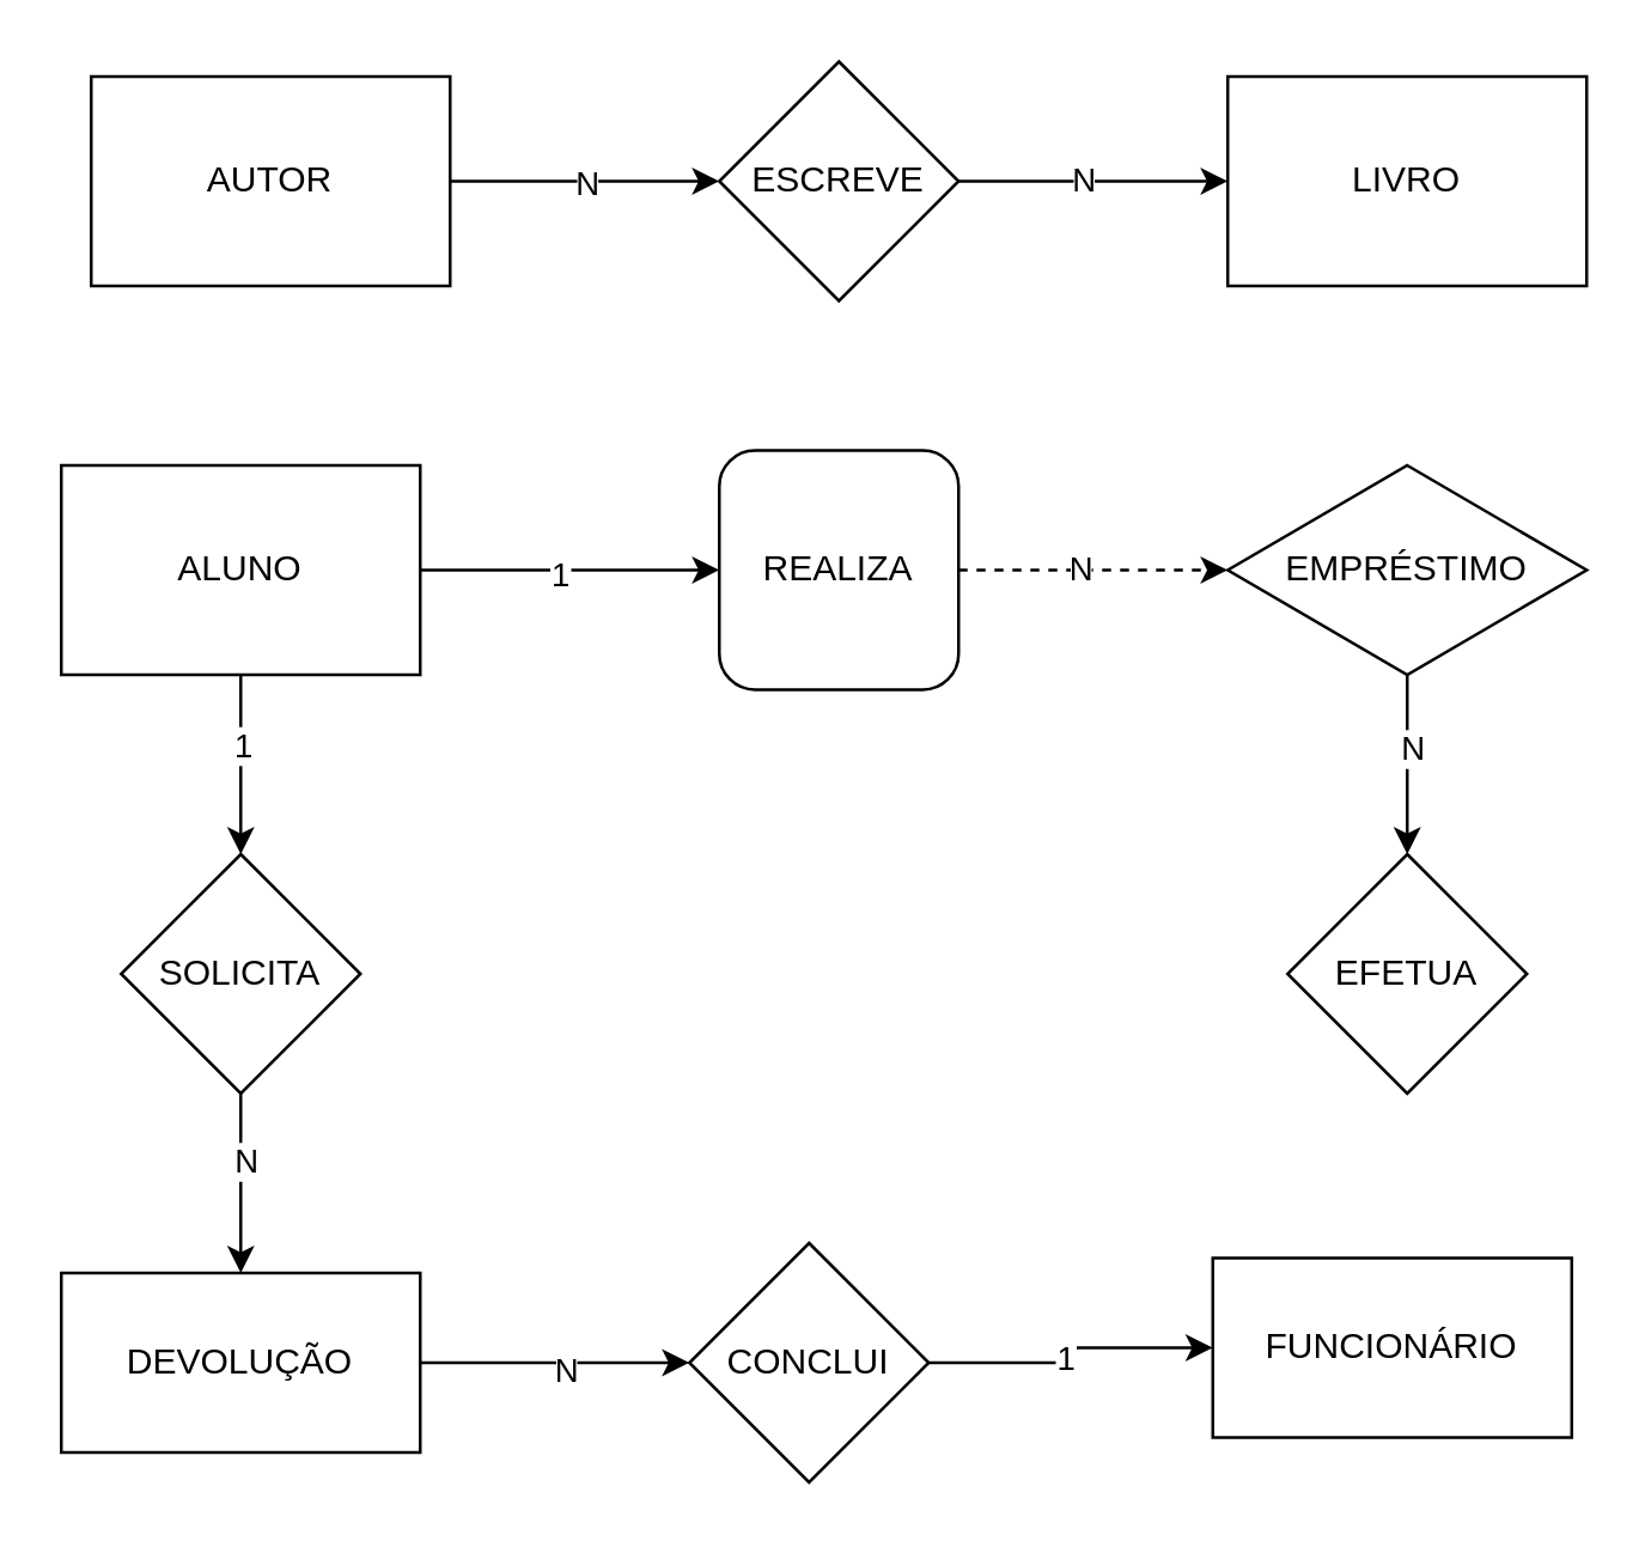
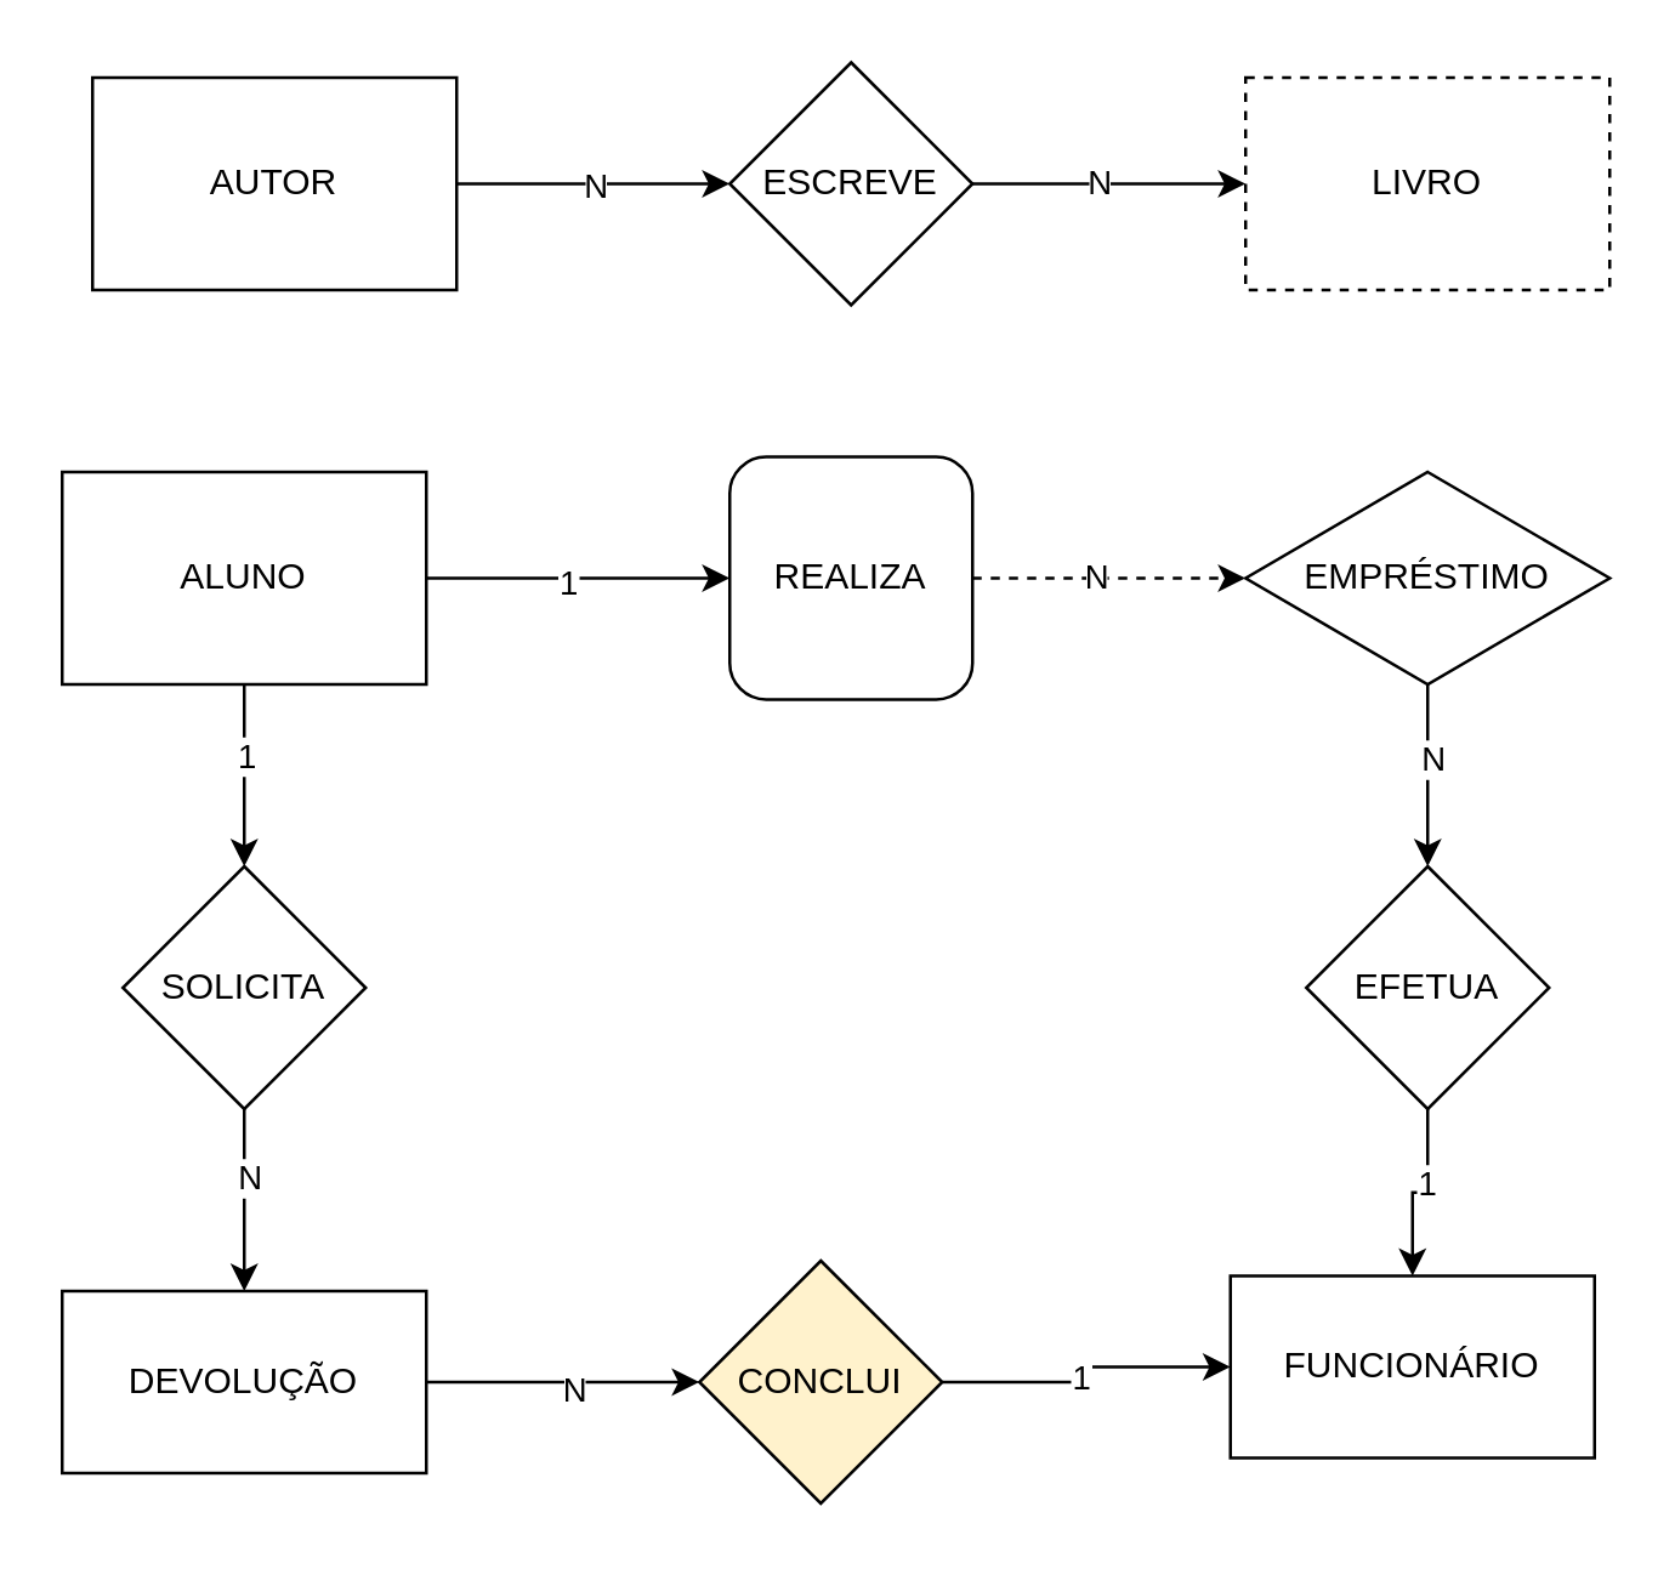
  <mxCell id="0" />
  <mxCell id="1" parent="0" />
  <mxCell id="2" value="AUTOR" style="rounded=0;whiteSpace=wrap;html=1;" vertex="1" parent="1"><mxGeometry x="30" y="25" width="120" height="70" as="geometry" /></mxCell>
- <mxCell id="3" value="LIVRO" style="rounded=0;whiteSpace=wrap;html=1;" vertex="1" parent="1"><mxGeometry x="410" y="25" width="120" height="70" as="geometry" /></mxCell>
+ <mxCell id="3" value="LIVRO" style="rounded=0;whiteSpace=wrap;html=1;dashed=1;" vertex="1" parent="1"><mxGeometry x="410" y="25" width="120" height="70" as="geometry" /></mxCell>
  <mxCell id="4" style="edgeStyle=orthogonalEdgeStyle;rounded=0;orthogonalLoop=1;jettySize=auto;html=1;exitX=1;exitY=0.5;exitDx=0;exitDy=0;entryX=0;entryY=0.5;entryDx=0;entryDy=0;" edge="1" parent="1" source="8" target="21"><mxGeometry relative="1" as="geometry" /></mxCell>
  <mxCell id="5" value="1" style="edgeLabel;html=1;align=center;verticalAlign=middle;resizable=0;points=[];" vertex="1" connectable="0" parent="4"><mxGeometry x="-0.08" y="-1" relative="1" as="geometry"><mxPoint as="offset" /></mxGeometry></mxCell>
  <mxCell id="6" style="edgeStyle=orthogonalEdgeStyle;rounded=0;orthogonalLoop=1;jettySize=auto;html=1;exitX=0.5;exitY=1;exitDx=0;exitDy=0;entryX=0.5;entryY=0;entryDx=0;entryDy=0;" edge="1" parent="1" source="8" target="29"><mxGeometry relative="1" as="geometry"><mxPoint x="80" y="285" as="targetPoint" /></mxGeometry></mxCell>
  <mxCell id="7" value="1" style="edgeLabel;html=1;align=center;verticalAlign=middle;resizable=0;points=[];" vertex="1" connectable="0" parent="6"><mxGeometry x="-0.233" relative="1" as="geometry"><mxPoint as="offset" /></mxGeometry></mxCell>
  <mxCell id="8" value="ALUNO" style="rounded=0;whiteSpace=wrap;html=1;" vertex="1" parent="1"><mxGeometry x="20" y="155" width="120" height="70" as="geometry" /></mxCell>
  <mxCell id="9" style="edgeStyle=orthogonalEdgeStyle;rounded=0;orthogonalLoop=1;jettySize=auto;html=1;exitX=0.5;exitY=1;exitDx=0;exitDy=0;entryX=0.5;entryY=0;entryDx=0;entryDy=0;" edge="1" parent="1" source="11" target="24"><mxGeometry relative="1" as="geometry" /></mxCell>
  <mxCell id="10" value="N" style="edgeLabel;html=1;align=center;verticalAlign=middle;resizable=0;points=[];" vertex="1" connectable="0" parent="9"><mxGeometry x="-0.2" y="1" relative="1" as="geometry"><mxPoint as="offset" /></mxGeometry></mxCell>
  <mxCell id="11" value="EMPRÉSTIMO" style="rhombus;whiteSpace=wrap;html=1;" vertex="1" parent="1"><mxGeometry x="410" y="155" width="120" height="70" as="geometry" /></mxCell>
  <mxCell id="12" style="edgeStyle=orthogonalEdgeStyle;rounded=0;orthogonalLoop=1;jettySize=auto;html=1;exitX=1;exitY=0.5;exitDx=0;exitDy=0;entryX=0;entryY=0.5;entryDx=0;entryDy=0;" edge="1" parent="1" source="14" target="32"><mxGeometry relative="1" as="geometry"><mxPoint x="220" y="455" as="targetPoint" /></mxGeometry></mxCell>
  <mxCell id="13" value="N" style="edgeLabel;html=1;align=center;verticalAlign=middle;resizable=0;points=[];" vertex="1" connectable="0" parent="12"><mxGeometry x="0.067" y="-2" relative="1" as="geometry"><mxPoint as="offset" /></mxGeometry></mxCell>
  <mxCell id="14" value="DEVOLUÇÃO" style="rounded=0;whiteSpace=wrap;html=1;" vertex="1" parent="1"><mxGeometry x="20" y="425" width="120" height="60" as="geometry" /></mxCell>
  <mxCell id="15" value="FUNCIONÁRIO" style="rounded=0;whiteSpace=wrap;html=1;" vertex="1" parent="1"><mxGeometry x="405" y="420" width="120" height="60" as="geometry" /></mxCell>
  <mxCell id="16" style="edgeStyle=orthogonalEdgeStyle;rounded=0;orthogonalLoop=1;jettySize=auto;html=1;exitX=1;exitY=0.5;exitDx=0;exitDy=0;entryX=0;entryY=0.5;entryDx=0;entryDy=0;" edge="1" parent="1" source="18" target="3"><mxGeometry relative="1" as="geometry" /></mxCell>
  <mxCell id="17" value="N" style="edgeLabel;html=1;align=center;verticalAlign=middle;resizable=0;points=[];" vertex="1" connectable="0" parent="16"><mxGeometry x="-0.089" y="1" relative="1" as="geometry"><mxPoint as="offset" /></mxGeometry></mxCell>
  <mxCell id="18" value="ESCREVE" style="rhombus;whiteSpace=wrap;html=1;" vertex="1" parent="1"><mxGeometry x="240" y="20" width="80" height="80" as="geometry" /></mxCell>
  <mxCell id="19" style="edgeStyle=orthogonalEdgeStyle;rounded=0;orthogonalLoop=1;jettySize=auto;html=1;exitX=1;exitY=0.5;exitDx=0;exitDy=0;entryX=0;entryY=0.5;entryDx=0;entryDy=0;dashed=1;" edge="1" parent="1" source="21" target="11"><mxGeometry relative="1" as="geometry" /></mxCell>
  <mxCell id="20" value="N" style="edgeLabel;html=1;align=center;verticalAlign=middle;resizable=0;points=[];" vertex="1" connectable="0" parent="19"><mxGeometry x="-0.111" y="1" relative="1" as="geometry"><mxPoint as="offset" /></mxGeometry></mxCell>
  <mxCell id="21" value="REALIZA" style="whiteSpace=wrap;html=1;rounded=1;" vertex="1" parent="1"><mxGeometry x="240" y="150" width="80" height="80" as="geometry" /></mxCell>
+ <mxCell id="22" style="edgeStyle=orthogonalEdgeStyle;rounded=0;orthogonalLoop=1;jettySize=auto;html=1;exitX=0.5;exitY=1;exitDx=0;exitDy=0;entryX=0.5;entryY=0;entryDx=0;entryDy=0;" edge="1" parent="1" source="24" target="15"><mxGeometry relative="1" as="geometry" /></mxCell>
+ <mxCell id="23" value="1" style="edgeLabel;html=1;align=center;verticalAlign=middle;resizable=0;points=[];" vertex="1" connectable="0" parent="22"><mxGeometry x="-0.2" y="-1" relative="1" as="geometry"><mxPoint as="offset" /></mxGeometry></mxCell>
  <mxCell id="24" value="EFETUA" style="rhombus;whiteSpace=wrap;html=1;" vertex="1" parent="1"><mxGeometry x="430" y="285" width="80" height="80" as="geometry" /></mxCell>
  <mxCell id="25" style="edgeStyle=orthogonalEdgeStyle;rounded=0;orthogonalLoop=1;jettySize=auto;html=1;exitX=1;exitY=0.5;exitDx=0;exitDy=0;" edge="1" parent="1" source="2"><mxGeometry relative="1" as="geometry"><mxPoint x="240" y="60" as="targetPoint" /></mxGeometry></mxCell>
  <mxCell id="26" value="N" style="edgeLabel;html=1;align=center;verticalAlign=middle;resizable=0;points=[];" vertex="1" connectable="0" parent="25"><mxGeometry x="0.023" relative="1" as="geometry"><mxPoint as="offset" /></mxGeometry></mxCell>
  <mxCell id="27" style="edgeStyle=orthogonalEdgeStyle;rounded=0;orthogonalLoop=1;jettySize=auto;html=1;exitX=0.5;exitY=1;exitDx=0;exitDy=0;entryX=0.5;entryY=0;entryDx=0;entryDy=0;" edge="1" parent="1" source="29" target="14"><mxGeometry relative="1" as="geometry" /></mxCell>
  <mxCell id="28" value="N" style="edgeLabel;html=1;align=center;verticalAlign=middle;resizable=0;points=[];" vertex="1" connectable="0" parent="27"><mxGeometry x="-0.267" y="1" relative="1" as="geometry"><mxPoint as="offset" /></mxGeometry></mxCell>
  <mxCell id="29" value="SOLICITA" style="rhombus;whiteSpace=wrap;html=1;" vertex="1" parent="1"><mxGeometry x="40" y="285" width="80" height="80" as="geometry" /></mxCell>
  <mxCell id="30" style="edgeStyle=orthogonalEdgeStyle;rounded=0;orthogonalLoop=1;jettySize=auto;html=1;exitX=1;exitY=0.5;exitDx=0;exitDy=0;entryX=0;entryY=0.5;entryDx=0;entryDy=0;" edge="1" parent="1" source="32" target="15"><mxGeometry relative="1" as="geometry" /></mxCell>
  <mxCell id="31" value="1" style="edgeLabel;html=1;align=center;verticalAlign=middle;resizable=0;points=[];" vertex="1" connectable="0" parent="30"><mxGeometry x="-0.1" y="2" relative="1" as="geometry"><mxPoint as="offset" /></mxGeometry></mxCell>
- <mxCell id="32" value="CONCLUI" style="rhombus;whiteSpace=wrap;html=1;" vertex="1" parent="1"><mxGeometry x="230" y="415" width="80" height="80" as="geometry" /></mxCell>
+ <mxCell id="32" value="CONCLUI" style="rhombus;whiteSpace=wrap;html=1;fillColor=#fff2cc;" vertex="1" parent="1"><mxGeometry x="230" y="415" width="80" height="80" as="geometry" /></mxCell>
